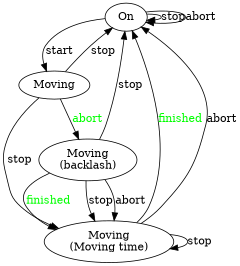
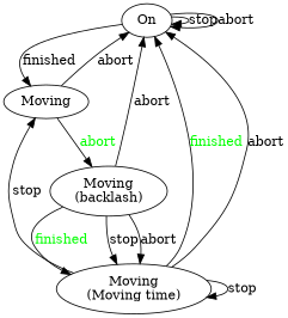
  digraph {
    fontsize="-"
    node [fixedsize=false regular=false]
    edge [constraint=true decorate=false labelfloat=false]
    On
    Moving
    n3 [label="Moving\n(backlash)"]
    n4 [label="Moving\n(Moving time)"]
    On -> On [label=stop]
    On -> On [label=abort]
-   On -> Moving [label=start]
-   Moving -> On [label=stop]
+   On -> Moving [label=finished]
+   Moving -> On [label=abort]
    Moving -> n3 [fontcolor=green label=abort]
-   Moving -> n4 [label=stop]
-   n3 -> On [label=stop]
+   n4 -> Moving [label=stop]
+   n3 -> On [label=abort]
    n3 -> n4 [fontcolor=green label=finished]
    n3 -> n4 [label=stop]
    n3 -> n4 [label=abort]
    n4 -> On [fontcolor=green label=finished]
    n4 -> On [label=abort]
    n4 -> n4 [label=stop]
  }
